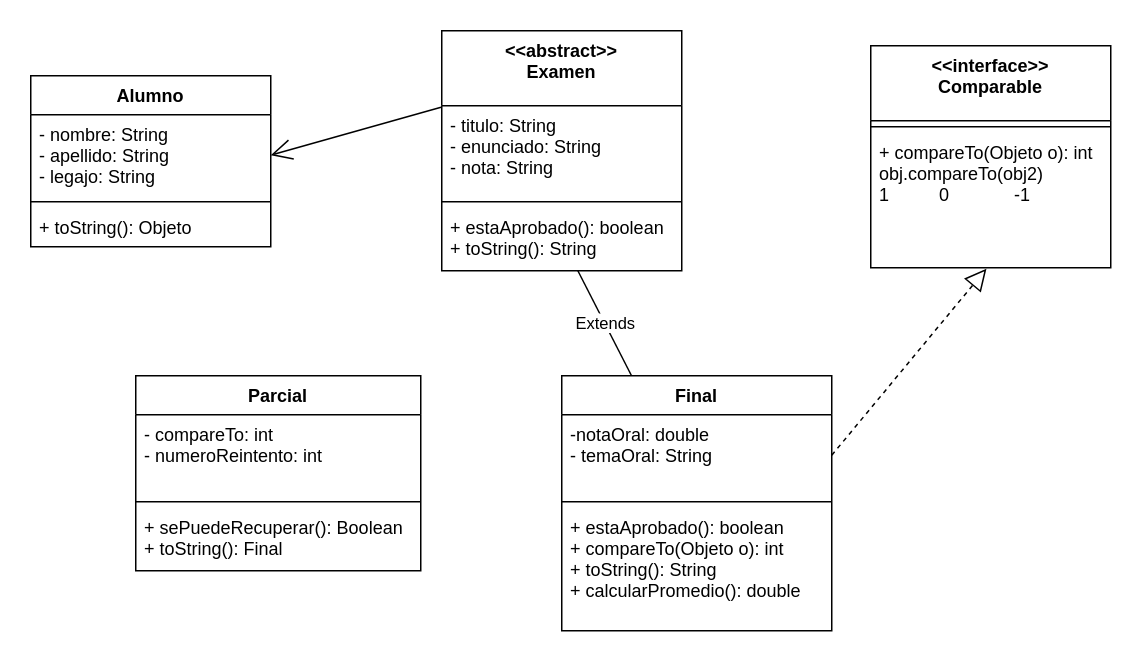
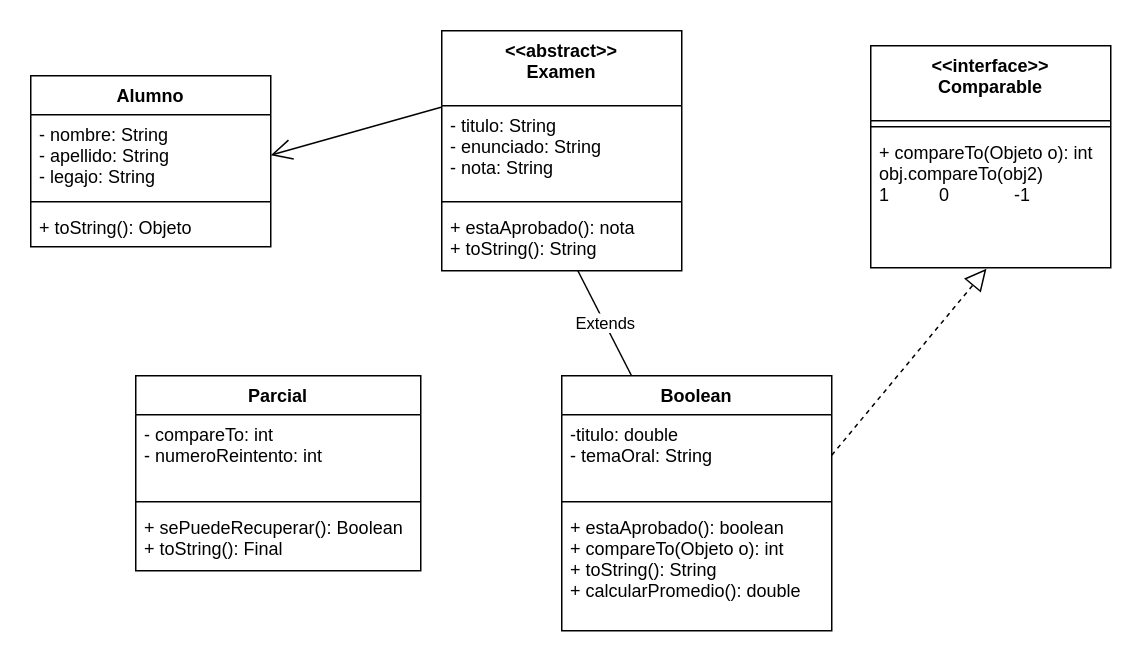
  <mxCell id="0" />
  <mxCell id="1" parent="0" />
  <mxCell id="2" value="Alumno" style="swimlane;fontStyle=1;align=center;verticalAlign=top;childLayout=stackLayout;horizontal=1;startSize=26;horizontalStack=0;resizeParent=1;resizeParentMax=0;resizeLast=0;collapsible=1;marginBottom=0;" parent="1" vertex="1"><mxGeometry x="20" y="50" width="160" height="114" as="geometry" /></mxCell>
  <mxCell id="3" value="- nombre: String&#10;- apellido: String&#10;- legajo: String" style="text;strokeColor=none;fillColor=none;align=left;verticalAlign=top;spacingLeft=4;spacingRight=4;overflow=hidden;rotatable=0;points=[[0,0.5],[1,0.5]];portConstraint=eastwest;" parent="2" vertex="1"><mxGeometry y="26" width="160" height="54" as="geometry" /></mxCell>
  <mxCell id="4" value="" style="line;strokeWidth=1;fillColor=none;align=left;verticalAlign=middle;spacingTop=-1;spacingLeft=3;spacingRight=3;rotatable=0;labelPosition=right;points=[];portConstraint=eastwest;" parent="2" vertex="1"><mxGeometry y="80" width="160" height="8" as="geometry" /></mxCell>
  <mxCell id="5" value="+ toString(): Objeto" style="text;strokeColor=none;fillColor=none;align=left;verticalAlign=top;spacingLeft=4;spacingRight=4;overflow=hidden;rotatable=0;points=[[0,0.5],[1,0.5]];portConstraint=eastwest;" parent="2" vertex="1"><mxGeometry y="88" width="160" height="26" as="geometry" /></mxCell>
  <mxCell id="6" value="&lt;&lt;abstract&gt;&gt;&#10;Examen" style="swimlane;fontStyle=1;align=center;verticalAlign=top;childLayout=stackLayout;horizontal=1;startSize=50;horizontalStack=0;resizeParent=1;resizeParentMax=0;resizeLast=0;collapsible=1;marginBottom=0;" parent="1" vertex="1"><mxGeometry x="294" y="20" width="160" height="160" as="geometry" /></mxCell>
  <mxCell id="7" value="- titulo: String&#10;- enunciado: String&#10;- nota: String" style="text;strokeColor=none;fillColor=none;align=left;verticalAlign=top;spacingLeft=4;spacingRight=4;overflow=hidden;rotatable=0;points=[[0,0.5],[1,0.5]];portConstraint=eastwest;" parent="6" vertex="1"><mxGeometry y="50" width="160" height="60" as="geometry" /></mxCell>
  <mxCell id="8" value="" style="line;strokeWidth=1;fillColor=none;align=left;verticalAlign=middle;spacingTop=-1;spacingLeft=3;spacingRight=3;rotatable=0;labelPosition=right;points=[];portConstraint=eastwest;" parent="6" vertex="1"><mxGeometry y="110" width="160" height="8" as="geometry" /></mxCell>
- <mxCell id="9" value="+ estaAprobado(): boolean&#10;+ toString(): String" style="text;strokeColor=none;fillColor=none;align=left;verticalAlign=top;spacingLeft=4;spacingRight=4;overflow=hidden;rotatable=0;points=[[0,0.5],[1,0.5]];portConstraint=eastwest;" parent="6" vertex="1"><mxGeometry y="118" width="160" height="42" as="geometry" /></mxCell>
+ <mxCell id="9" value="+ estaAprobado(): nota&#10;+ toString(): String" style="text;strokeColor=none;fillColor=none;align=left;verticalAlign=top;spacingLeft=4;spacingRight=4;overflow=hidden;rotatable=0;points=[[0,0.5],[1,0.5]];portConstraint=eastwest;" parent="6" vertex="1"><mxGeometry y="118" width="160" height="42" as="geometry" /></mxCell>
  <mxCell id="10" value="" style="endArrow=open;endFill=1;endSize=12;html=1;rounded=0;entryX=1;entryY=0.5;entryDx=0;entryDy=0;exitX=-0.003;exitY=0.319;exitDx=0;exitDy=0;exitPerimeter=0;" parent="1" source="6" target="3" edge="1"><mxGeometry width="160" relative="1" as="geometry"><mxPoint x="290" y="190" as="sourcePoint" /><mxPoint x="450" y="190" as="targetPoint" /></mxGeometry></mxCell>
  <mxCell id="11" value="Parcial" style="swimlane;fontStyle=1;align=center;verticalAlign=top;childLayout=stackLayout;horizontal=1;startSize=26;horizontalStack=0;resizeParent=1;resizeParentMax=0;resizeLast=0;collapsible=1;marginBottom=0;" parent="1" vertex="1"><mxGeometry x="90" y="250" width="190" height="130" as="geometry" /></mxCell>
  <mxCell id="12" value="- compareTo: int&#10;- numeroReintento: int" style="text;strokeColor=none;fillColor=none;align=left;verticalAlign=top;spacingLeft=4;spacingRight=4;overflow=hidden;rotatable=0;points=[[0,0.5],[1,0.5]];portConstraint=eastwest;" parent="11" vertex="1"><mxGeometry y="26" width="190" height="54" as="geometry" /></mxCell>
  <mxCell id="13" value="" style="line;strokeWidth=1;fillColor=none;align=left;verticalAlign=middle;spacingTop=-1;spacingLeft=3;spacingRight=3;rotatable=0;labelPosition=right;points=[];portConstraint=eastwest;" parent="11" vertex="1"><mxGeometry y="80" width="190" height="8" as="geometry" /></mxCell>
  <mxCell id="14" value="+ sePuedeRecuperar(): Boolean&#10;+ toString(): Final&#10;" style="text;strokeColor=none;fillColor=none;align=left;verticalAlign=top;spacingLeft=4;spacingRight=4;overflow=hidden;rotatable=0;points=[[0,0.5],[1,0.5]];portConstraint=eastwest;" parent="11" vertex="1"><mxGeometry y="88" width="190" height="42" as="geometry" /></mxCell>
- <mxCell id="15" value="Final" style="swimlane;fontStyle=1;align=center;verticalAlign=top;childLayout=stackLayout;horizontal=1;startSize=26;horizontalStack=0;resizeParent=1;resizeParentMax=0;resizeLast=0;collapsible=1;marginBottom=0;" parent="1" vertex="1"><mxGeometry x="374" y="250" width="180" height="170" as="geometry" /></mxCell>
- <mxCell id="16" value="-notaOral: double&#10;- temaOral: String" style="text;strokeColor=none;fillColor=none;align=left;verticalAlign=top;spacingLeft=4;spacingRight=4;overflow=hidden;rotatable=0;points=[[0,0.5],[1,0.5]];portConstraint=eastwest;" parent="15" vertex="1"><mxGeometry y="26" width="180" height="54" as="geometry" /></mxCell>
+ <mxCell id="15" value="Boolean" style="swimlane;fontStyle=1;align=center;verticalAlign=top;childLayout=stackLayout;horizontal=1;startSize=26;horizontalStack=0;resizeParent=1;resizeParentMax=0;resizeLast=0;collapsible=1;marginBottom=0;" parent="1" vertex="1"><mxGeometry x="374" y="250" width="180" height="170" as="geometry" /></mxCell>
+ <mxCell id="16" value="-titulo: double&#10;- temaOral: String" style="text;strokeColor=none;fillColor=none;align=left;verticalAlign=top;spacingLeft=4;spacingRight=4;overflow=hidden;rotatable=0;points=[[0,0.5],[1,0.5]];portConstraint=eastwest;" parent="15" vertex="1"><mxGeometry y="26" width="180" height="54" as="geometry" /></mxCell>
  <mxCell id="17" value="" style="line;strokeWidth=1;fillColor=none;align=left;verticalAlign=middle;spacingTop=-1;spacingLeft=3;spacingRight=3;rotatable=0;labelPosition=right;points=[];portConstraint=eastwest;" parent="15" vertex="1"><mxGeometry y="80" width="180" height="8" as="geometry" /></mxCell>
  <mxCell id="18" value="+ estaAprobado(): boolean&#10;+ compareTo(Objeto o): int&#10;+ toString(): String&#10;+ calcularPromedio(): double" style="text;strokeColor=none;fillColor=none;align=left;verticalAlign=top;spacingLeft=4;spacingRight=4;overflow=hidden;rotatable=0;points=[[0,0.5],[1,0.5]];portConstraint=eastwest;" parent="15" vertex="1"><mxGeometry y="88" width="180" height="82" as="geometry" /></mxCell>
  <mxCell id="19" value="Extends" style="endArrow=none;endSize=16;endFill=0;html=1;rounded=0;" parent="1" source="15" target="9" edge="1"><mxGeometry width="160" relative="1" as="geometry"><mxPoint x="180" y="260" as="sourcePoint" /><mxPoint x="357.212" y="174" as="targetPoint" /></mxGeometry></mxCell>
  <mxCell id="20" value="&lt;&lt;interface&gt;&gt;&#10;Comparable" style="swimlane;fontStyle=1;align=center;verticalAlign=top;childLayout=stackLayout;horizontal=1;startSize=50;horizontalStack=0;resizeParent=1;resizeParentMax=0;resizeLast=0;collapsible=1;marginBottom=0;" parent="1" vertex="1"><mxGeometry x="580" y="30" width="160" height="148" as="geometry" /></mxCell>
  <mxCell id="21" value="" style="line;strokeWidth=1;fillColor=none;align=left;verticalAlign=middle;spacingTop=-1;spacingLeft=3;spacingRight=3;rotatable=0;labelPosition=right;points=[];portConstraint=eastwest;" parent="20" vertex="1"><mxGeometry y="50" width="160" height="8" as="geometry" /></mxCell>
  <mxCell id="22" value="+ compareTo(Objeto o): int&#10;obj.compareTo(obj2)&#10;1          0             -1" style="text;strokeColor=none;fillColor=none;align=left;verticalAlign=top;spacingLeft=4;spacingRight=4;overflow=hidden;rotatable=0;points=[[0,0.5],[1,0.5]];portConstraint=eastwest;" parent="20" vertex="1"><mxGeometry y="58" width="160" height="90" as="geometry" /></mxCell>
  <mxCell id="23" value="" style="endArrow=block;dashed=1;endFill=0;endSize=12;html=1;rounded=0;entryX=0.482;entryY=1.007;entryDx=0;entryDy=0;entryPerimeter=0;exitX=1;exitY=0.5;exitDx=0;exitDy=0;" parent="1" source="16" target="22" edge="1"><mxGeometry width="160" relative="1" as="geometry"><mxPoint x="290" y="220" as="sourcePoint" /><mxPoint x="450" y="220" as="targetPoint" /></mxGeometry></mxCell>
